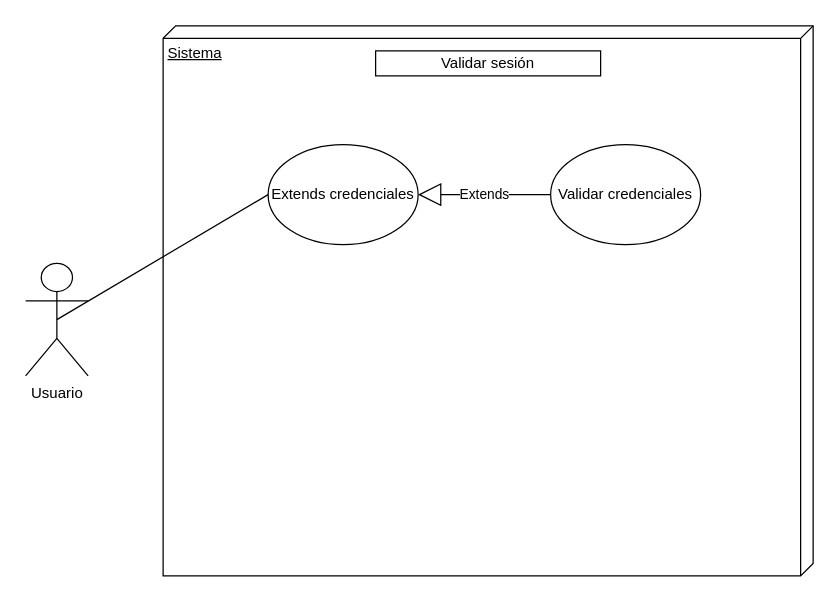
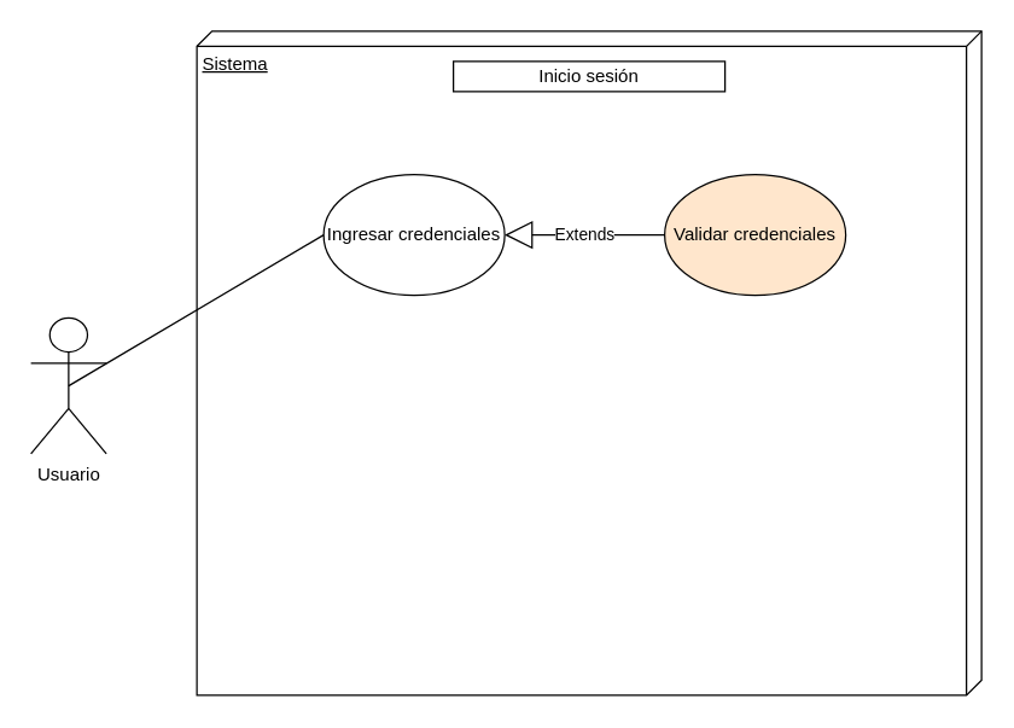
  <mxCell id="0" />
  <mxCell id="1" parent="0" />
  <mxCell id="2" value="Sistema" style="verticalAlign=top;align=left;spacingTop=8;spacingLeft=2;spacingRight=12;shape=cube;size=10;direction=south;fontStyle=4;html=1;whiteSpace=wrap;" parent="1" vertex="1"><mxGeometry x="130" y="20" width="520" height="440" as="geometry" /></mxCell>
  <mxCell id="3" value="Usuario" style="shape=umlActor;verticalLabelPosition=bottom;verticalAlign=top;html=1;" parent="1" vertex="1"><mxGeometry x="20" y="210" width="50" height="90" as="geometry" /></mxCell>
- <mxCell id="4" value="Extends credenciales" style="ellipse;whiteSpace=wrap;html=1;" parent="1" vertex="1"><mxGeometry x="214" y="115" width="120" height="80" as="geometry" /></mxCell>
- <mxCell id="5" value="Validar sesión" style="rounded=0;whiteSpace=wrap;html=1;" parent="1" vertex="1"><mxGeometry x="300" y="40" width="180" height="20" as="geometry" /></mxCell>
- <mxCell id="6" value="Validar credenciales" style="ellipse;whiteSpace=wrap;html=1;" parent="1" vertex="1"><mxGeometry x="440" y="115" width="120" height="80" as="geometry" /></mxCell>
+ <mxCell id="4" value="Ingresar credenciales" style="ellipse;whiteSpace=wrap;html=1;" parent="1" vertex="1"><mxGeometry x="214" y="115" width="120" height="80" as="geometry" /></mxCell>
+ <mxCell id="5" value="Inicio sesión" style="rounded=0;whiteSpace=wrap;html=1;" parent="1" vertex="1"><mxGeometry x="300" y="40" width="180" height="20" as="geometry" /></mxCell>
+ <mxCell id="6" value="Validar credenciales" style="ellipse;whiteSpace=wrap;html=1;fillColor=#ffe6cc;" parent="1" vertex="1"><mxGeometry x="440" y="115" width="120" height="80" as="geometry" /></mxCell>
  <mxCell id="7" value="" style="endArrow=none;html=1;rounded=0;exitX=0.5;exitY=0.5;exitDx=0;exitDy=0;exitPerimeter=0;entryX=0;entryY=0.5;entryDx=0;entryDy=0;" parent="1" source="3" target="4" edge="1"><mxGeometry width="50" height="50" relative="1" as="geometry"><mxPoint x="310" y="410" as="sourcePoint" /><mxPoint x="360" y="360" as="targetPoint" /></mxGeometry></mxCell>
  <mxCell id="8" value="Extends" style="endArrow=block;endSize=16;endFill=0;html=1;rounded=0;entryX=1;entryY=0.5;entryDx=0;entryDy=0;exitX=0;exitY=0.5;exitDx=0;exitDy=0;" parent="1" source="6" target="4" edge="1"><mxGeometry width="160" relative="1" as="geometry"><mxPoint x="250" y="380" as="sourcePoint" /><mxPoint x="410" y="380" as="targetPoint" /></mxGeometry></mxCell>
